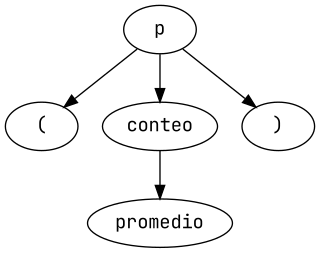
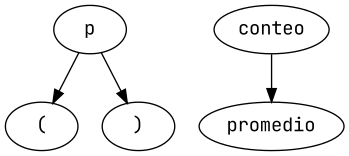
  digraph {
    fontname="JetBrains Mono"
    node [fontname="JetBrains Mono"]
    edge [fontname="JetBrains Mono"]
    n1 [label=p]
    n2 [label="("]
    n3 [label=conteo]
    n4 [label=")"]
    n5 [label=promedio]
    n1 -> n2
-   n1 -> n3
    n1 -> n4
    n3 -> n5
  }
